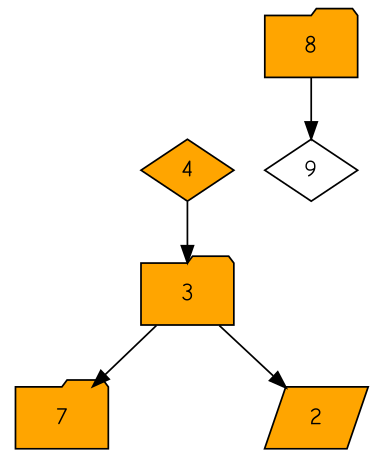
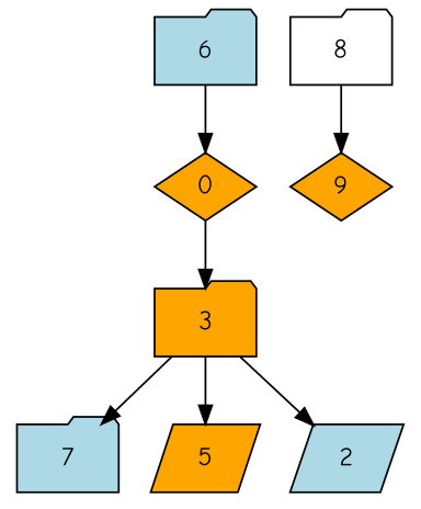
  digraph {
    fontname="Comic Neue"
    node [fillcolor=orange fontname="Comic Neue" shape=folder style=filled]
    edge [fontname="Comic Neue"]
-   0 [shape=diamond label=4]
+   0 [shape=diamond]
+   6 [fillcolor=lightblue]
    3
-   8
-   9 [fillcolor=white shape=diamond]
-   7
-   2 [shape=parallelogram]
+   8 [fillcolor=white]
+   9 [shape=diamond]
+   7 [fillcolor=lightblue]
+   5 [shape=parallelogram]
+   2 [fillcolor=lightblue shape=parallelogram]
    0 -> 3
+   6 -> 0
    3 -> 7
+   3 -> 5
    3 -> 2
    8 -> 9
  }
